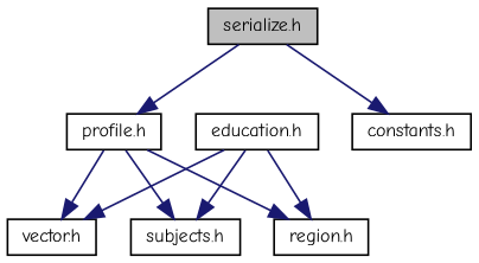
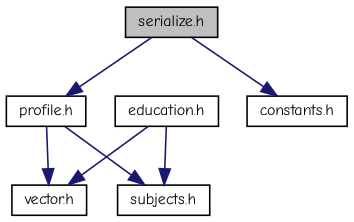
  digraph {
    fontname="Comic Neue"
    node [color=black fillcolor=white fontname="Comic Neue" fontsize=10 shape=record style=filled]
    edge [color=midnightblue fontname="Comic Neue" fontsize=10 labelfontname=Helvetica labelfontsize=10 style=solid]
    n1 [fillcolor=grey75 fontcolor=black height=0.2 label="serialize.h" width=0.4]
    n2 [height=0.2 label="profile.h" width=0.4]
    n3 [height=0.2 label="constants.h" width=0.4]
    n4 [height=0.2 label="vector.h" width=0.4]
    n5 [height=0.2 label="subjects.h" width=0.4]
-   n6 [height=0.2 label="region.h" width=0.4]
    n7 [height=0.2 label="education.h" width=0.4]
    n1 -> n2
    n1 -> n3
    n2 -> n4
    n2 -> n5
-   n2 -> n6
    n7 -> n4
    n7 -> n5
-   n7 -> n6
  }
